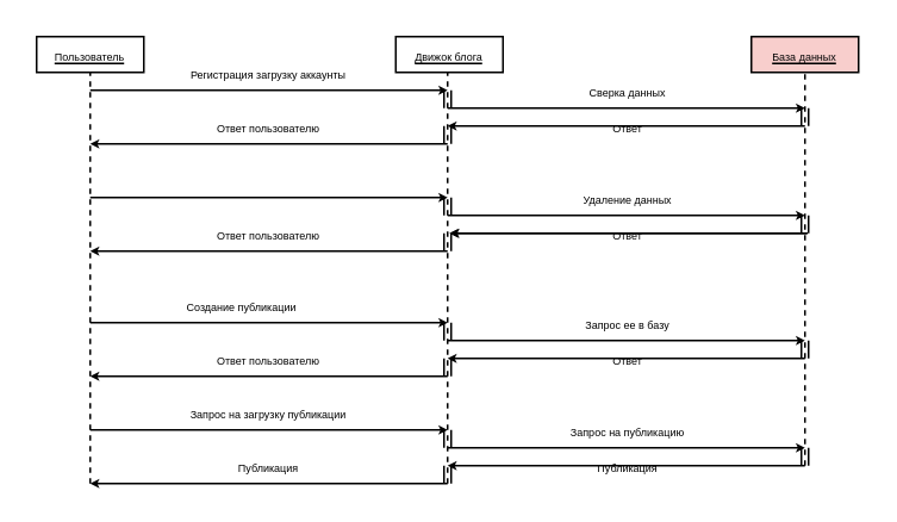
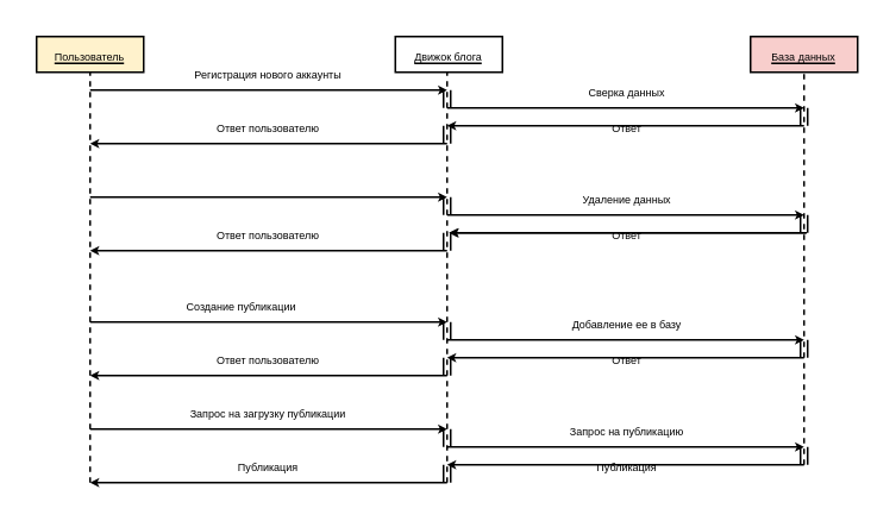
  <mxCell id="0" />
  <mxCell id="1" parent="0" />
- <mxCell id="2" value="&lt;font style=&quot;font-size: 6px&quot;&gt;Регистрация загрузку аккаунты&lt;/font&gt;" style="text;html=1;strokeColor=none;fillColor=none;align=center;verticalAlign=middle;whiteSpace=wrap;rounded=0;" vertex="1" parent="1"><mxGeometry x="100" y="30" width="100" height="20" as="geometry" /></mxCell>
- <mxCell id="3" value="&lt;font style=&quot;font-size: 6px&quot;&gt;&lt;u&gt;Пользователь&lt;/u&gt;&lt;/font&gt;" style="rounded=0;whiteSpace=wrap;html=1;" vertex="1" parent="1"><mxGeometry x="20" y="20" width="60" height="20" as="geometry" /></mxCell>
+ <mxCell id="2" value="&lt;font style=&quot;font-size: 6px&quot;&gt;Регистрация нового аккаунты&lt;/font&gt;" style="text;html=1;strokeColor=none;fillColor=none;align=center;verticalAlign=middle;whiteSpace=wrap;rounded=0;" vertex="1" parent="1"><mxGeometry x="100" y="30" width="100" height="20" as="geometry" /></mxCell>
+ <mxCell id="3" value="&lt;font style=&quot;font-size: 6px&quot;&gt;&lt;u&gt;Пользователь&lt;/u&gt;&lt;/font&gt;" style="rounded=0;whiteSpace=wrap;html=1;fillColor=#fff2cc;" vertex="1" parent="1"><mxGeometry x="20" y="20" width="60" height="20" as="geometry" /></mxCell>
  <mxCell id="4" value="&lt;font style=&quot;font-size: 6px&quot;&gt;&lt;u&gt;Движок блога&lt;br&gt;&lt;/u&gt;&lt;/font&gt;" style="rounded=0;whiteSpace=wrap;html=1;" vertex="1" parent="1"><mxGeometry x="221" y="20" width="60" height="20" as="geometry" /></mxCell>
  <mxCell id="5" value="&lt;font style=&quot;font-size: 6px&quot;&gt;&lt;u&gt;База данных&lt;br&gt;&lt;/u&gt;&lt;/font&gt;" style="rounded=0;whiteSpace=wrap;html=1;fillColor=#f8cecc;" vertex="1" parent="1"><mxGeometry x="420" y="20" width="60" height="20" as="geometry" /></mxCell>
  <mxCell id="6" value="" style="endArrow=none;dashed=1;html=1;entryX=0.5;entryY=1;entryDx=0;entryDy=0;" edge="1" parent="1" target="3"><mxGeometry width="50" height="50" relative="1" as="geometry"><mxPoint x="50" y="270" as="sourcePoint" /><mxPoint x="70" y="60" as="targetPoint" /></mxGeometry></mxCell>
  <mxCell id="7" value="" style="endArrow=none;dashed=1;html=1;entryX=0.5;entryY=1;entryDx=0;entryDy=0;" edge="1" parent="1"><mxGeometry width="50" height="50" relative="1" as="geometry"><mxPoint x="250" y="270" as="sourcePoint" /><mxPoint x="250" y="40" as="targetPoint" /></mxGeometry></mxCell>
  <mxCell id="8" value="" style="endArrow=none;dashed=1;html=1;entryX=0.5;entryY=1;entryDx=0;entryDy=0;" edge="1" parent="1"><mxGeometry width="50" height="50" relative="1" as="geometry"><mxPoint x="450" y="260" as="sourcePoint" /><mxPoint x="450" y="40" as="targetPoint" /></mxGeometry></mxCell>
  <mxCell id="9" value="" style="endArrow=classic;html=1;jumpSize=2;startSize=4;endSize=2;" edge="1" parent="1"><mxGeometry width="50" height="50" relative="1" as="geometry"><mxPoint x="50" y="50" as="sourcePoint" /><mxPoint x="250" y="50" as="targetPoint" /></mxGeometry></mxCell>
  <mxCell id="10" value="" style="shape=link;html=1;startSize=1;endSize=1;strokeWidth=1;" edge="1" parent="1"><mxGeometry width="50" height="50" relative="1" as="geometry"><mxPoint x="250" y="60" as="sourcePoint" /><mxPoint x="250" y="50" as="targetPoint" /><Array as="points" /></mxGeometry></mxCell>
  <mxCell id="11" value="" style="endArrow=classic;html=1;jumpSize=2;startSize=4;endSize=2;" edge="1" parent="1"><mxGeometry width="50" height="50" relative="1" as="geometry"><mxPoint x="250" y="60" as="sourcePoint" /><mxPoint x="450" y="60" as="targetPoint" /></mxGeometry></mxCell>
  <mxCell id="12" value="&lt;font style=&quot;font-size: 6px&quot;&gt;Ответ&lt;/font&gt;" style="text;html=1;strokeColor=none;fillColor=none;align=center;verticalAlign=middle;whiteSpace=wrap;rounded=0;" vertex="1" parent="1"><mxGeometry x="300.5" y="60" width="100" height="20" as="geometry" /></mxCell>
  <mxCell id="13" value="" style="shape=link;html=1;startSize=1;endSize=1;strokeWidth=1;" edge="1" parent="1"><mxGeometry width="50" height="50" relative="1" as="geometry"><mxPoint x="450" y="70" as="sourcePoint" /><mxPoint x="450" y="60" as="targetPoint" /><Array as="points" /></mxGeometry></mxCell>
  <mxCell id="14" value="" style="endArrow=classic;html=1;jumpSize=2;startSize=4;endSize=2;" edge="1" parent="1"><mxGeometry width="50" height="50" relative="1" as="geometry"><mxPoint x="450" y="70" as="sourcePoint" /><mxPoint x="250" y="70" as="targetPoint" /></mxGeometry></mxCell>
  <mxCell id="15" value="&lt;font style=&quot;font-size: 6px&quot;&gt;Сверка данных&lt;/font&gt;" style="text;html=1;strokeColor=none;fillColor=none;align=center;verticalAlign=middle;whiteSpace=wrap;rounded=0;" vertex="1" parent="1"><mxGeometry x="300.5" y="40" width="100" height="20" as="geometry" /></mxCell>
  <mxCell id="16" value="" style="shape=link;html=1;startSize=1;endSize=1;strokeWidth=1;" edge="1" parent="1"><mxGeometry width="50" height="50" relative="1" as="geometry"><mxPoint x="250" y="80" as="sourcePoint" /><mxPoint x="250" y="70" as="targetPoint" /><Array as="points" /></mxGeometry></mxCell>
  <mxCell id="17" value="" style="endArrow=classic;html=1;jumpSize=2;startSize=4;endSize=2;" edge="1" parent="1"><mxGeometry width="50" height="50" relative="1" as="geometry"><mxPoint x="250" y="80" as="sourcePoint" /><mxPoint x="50" y="80" as="targetPoint" /></mxGeometry></mxCell>
  <mxCell id="18" value="&lt;font style=&quot;font-size: 6px&quot;&gt;Ответ пользователю&lt;/font&gt;" style="text;html=1;strokeColor=none;fillColor=none;align=center;verticalAlign=middle;whiteSpace=wrap;rounded=0;" vertex="1" parent="1"><mxGeometry x="100" y="60" width="100" height="20" as="geometry" /></mxCell>
  <mxCell id="19" value="" style="endArrow=classic;html=1;jumpSize=2;startSize=4;endSize=2;" edge="1" parent="1"><mxGeometry width="50" height="50" relative="1" as="geometry"><mxPoint x="50" y="110" as="sourcePoint" /><mxPoint x="250" y="110" as="targetPoint" /></mxGeometry></mxCell>
  <mxCell id="20" value="" style="shape=link;html=1;startSize=1;endSize=1;strokeWidth=1;" edge="1" parent="1"><mxGeometry width="50" height="50" relative="1" as="geometry"><mxPoint x="250" y="120" as="sourcePoint" /><mxPoint x="250" y="110" as="targetPoint" /><Array as="points" /></mxGeometry></mxCell>
  <mxCell id="21" value="" style="endArrow=classic;html=1;jumpSize=2;startSize=4;endSize=2;" edge="1" parent="1"><mxGeometry width="50" height="50" relative="1" as="geometry"><mxPoint x="250" y="120" as="sourcePoint" /><mxPoint x="450" y="120" as="targetPoint" /></mxGeometry></mxCell>
  <mxCell id="22" value="&lt;font style=&quot;font-size: 6px&quot;&gt;Ответ&lt;/font&gt;" style="text;html=1;strokeColor=none;fillColor=none;align=center;verticalAlign=middle;whiteSpace=wrap;rounded=0;" vertex="1" parent="1"><mxGeometry x="300.5" y="120" width="100" height="20" as="geometry" /></mxCell>
  <mxCell id="23" value="" style="shape=link;html=1;startSize=1;endSize=1;strokeWidth=1;" edge="1" parent="1"><mxGeometry width="50" height="50" relative="1" as="geometry"><mxPoint x="450" y="130" as="sourcePoint" /><mxPoint x="450" y="120" as="targetPoint" /><Array as="points" /></mxGeometry></mxCell>
  <mxCell id="24" value="" style="endArrow=classic;html=1;jumpSize=2;startSize=4;endSize=2;" edge="1" parent="1"><mxGeometry width="50" height="50" relative="1" as="geometry"><mxPoint x="451.5" y="130" as="sourcePoint" /><mxPoint x="251.5" y="130" as="targetPoint" /></mxGeometry></mxCell>
  <mxCell id="25" value="&lt;span style=&quot;font-size: 6px&quot;&gt;Удаление данных&lt;/span&gt;" style="text;html=1;strokeColor=none;fillColor=none;align=center;verticalAlign=middle;whiteSpace=wrap;rounded=0;" vertex="1" parent="1"><mxGeometry x="300.5" y="100" width="100" height="20" as="geometry" /></mxCell>
  <mxCell id="26" value="" style="shape=link;html=1;startSize=1;endSize=1;strokeWidth=1;" edge="1" parent="1"><mxGeometry width="50" height="50" relative="1" as="geometry"><mxPoint x="250" y="140" as="sourcePoint" /><mxPoint x="250" y="130" as="targetPoint" /><Array as="points" /></mxGeometry></mxCell>
  <mxCell id="27" value="" style="endArrow=classic;html=1;jumpSize=2;startSize=4;endSize=2;" edge="1" parent="1"><mxGeometry width="50" height="50" relative="1" as="geometry"><mxPoint x="250" y="140" as="sourcePoint" /><mxPoint x="50" y="140" as="targetPoint" /></mxGeometry></mxCell>
  <mxCell id="28" value="&lt;font style=&quot;font-size: 6px&quot;&gt;Ответ пользователю&lt;/font&gt;" style="text;html=1;strokeColor=none;fillColor=none;align=center;verticalAlign=middle;whiteSpace=wrap;rounded=0;" vertex="1" parent="1"><mxGeometry x="100" y="120" width="100" height="20" as="geometry" /></mxCell>
  <mxCell id="29" value="&lt;font style=&quot;font-size: 6px&quot;&gt;Создание публикации&lt;/font&gt;" style="text;html=1;strokeColor=none;fillColor=none;align=center;verticalAlign=middle;whiteSpace=wrap;rounded=0;" vertex="1" parent="1"><mxGeometry x="85" y="160" width="100" height="20" as="geometry" /></mxCell>
  <mxCell id="30" value="" style="endArrow=classic;html=1;jumpSize=2;startSize=4;endSize=2;" edge="1" parent="1"><mxGeometry width="50" height="50" relative="1" as="geometry"><mxPoint x="50" y="180" as="sourcePoint" /><mxPoint x="250" y="180" as="targetPoint" /></mxGeometry></mxCell>
  <mxCell id="31" value="" style="shape=link;html=1;startSize=1;endSize=1;strokeWidth=1;" edge="1" parent="1"><mxGeometry width="50" height="50" relative="1" as="geometry"><mxPoint x="250" y="190" as="sourcePoint" /><mxPoint x="250" y="180" as="targetPoint" /><Array as="points" /></mxGeometry></mxCell>
  <mxCell id="32" value="" style="endArrow=classic;html=1;jumpSize=2;startSize=4;endSize=2;" edge="1" parent="1"><mxGeometry width="50" height="50" relative="1" as="geometry"><mxPoint x="250" y="190" as="sourcePoint" /><mxPoint x="450" y="190" as="targetPoint" /></mxGeometry></mxCell>
  <mxCell id="33" value="&lt;font style=&quot;font-size: 6px&quot;&gt;Ответ&lt;/font&gt;" style="text;html=1;strokeColor=none;fillColor=none;align=center;verticalAlign=middle;whiteSpace=wrap;rounded=0;" vertex="1" parent="1"><mxGeometry x="300.5" y="190" width="100" height="20" as="geometry" /></mxCell>
  <mxCell id="34" value="" style="shape=link;html=1;startSize=1;endSize=1;strokeWidth=1;" edge="1" parent="1"><mxGeometry width="50" height="50" relative="1" as="geometry"><mxPoint x="450" y="200" as="sourcePoint" /><mxPoint x="450" y="190" as="targetPoint" /><Array as="points" /></mxGeometry></mxCell>
  <mxCell id="35" value="" style="endArrow=classic;html=1;jumpSize=2;startSize=4;endSize=2;" edge="1" parent="1"><mxGeometry width="50" height="50" relative="1" as="geometry"><mxPoint x="450" y="200" as="sourcePoint" /><mxPoint x="250" y="200" as="targetPoint" /></mxGeometry></mxCell>
- <mxCell id="36" value="&lt;font style=&quot;font-size: 6px&quot;&gt;Запрос ее в базу&lt;/font&gt;" style="text;html=1;strokeColor=none;fillColor=none;align=center;verticalAlign=middle;whiteSpace=wrap;rounded=0;" vertex="1" parent="1"><mxGeometry x="300.5" y="170" width="100" height="20" as="geometry" /></mxCell>
+ <mxCell id="36" value="&lt;font style=&quot;font-size: 6px&quot;&gt;Добавление ее в базу&lt;/font&gt;" style="text;html=1;strokeColor=none;fillColor=none;align=center;verticalAlign=middle;whiteSpace=wrap;rounded=0;" vertex="1" parent="1"><mxGeometry x="300.5" y="170" width="100" height="20" as="geometry" /></mxCell>
  <mxCell id="37" value="" style="shape=link;html=1;startSize=1;endSize=1;strokeWidth=1;" edge="1" parent="1"><mxGeometry width="50" height="50" relative="1" as="geometry"><mxPoint x="250" y="210" as="sourcePoint" /><mxPoint x="250" y="200" as="targetPoint" /><Array as="points" /></mxGeometry></mxCell>
  <mxCell id="38" value="" style="endArrow=classic;html=1;jumpSize=2;startSize=4;endSize=2;" edge="1" parent="1"><mxGeometry width="50" height="50" relative="1" as="geometry"><mxPoint x="250" y="210" as="sourcePoint" /><mxPoint x="50" y="210" as="targetPoint" /></mxGeometry></mxCell>
  <mxCell id="39" value="&lt;font style=&quot;font-size: 6px&quot;&gt;Ответ пользователю&lt;/font&gt;" style="text;html=1;strokeColor=none;fillColor=none;align=center;verticalAlign=middle;whiteSpace=wrap;rounded=0;" vertex="1" parent="1"><mxGeometry x="100" y="190" width="100" height="20" as="geometry" /></mxCell>
  <mxCell id="40" value="" style="endArrow=classic;html=1;jumpSize=2;startSize=4;endSize=2;" edge="1" parent="1"><mxGeometry width="50" height="50" relative="1" as="geometry"><mxPoint x="451" y="130" as="sourcePoint" /><mxPoint x="251" y="130" as="targetPoint" /></mxGeometry></mxCell>
  <mxCell id="41" value="&lt;font style=&quot;font-size: 6px&quot;&gt;Запрос на загрузку публикации&lt;/font&gt;" style="text;html=1;strokeColor=none;fillColor=none;align=center;verticalAlign=middle;whiteSpace=wrap;rounded=0;" vertex="1" parent="1"><mxGeometry x="100" y="220" width="100" height="20" as="geometry" /></mxCell>
  <mxCell id="42" value="" style="endArrow=classic;html=1;jumpSize=2;startSize=4;endSize=2;" edge="1" parent="1"><mxGeometry width="50" height="50" relative="1" as="geometry"><mxPoint x="50" y="240" as="sourcePoint" /><mxPoint x="250" y="240" as="targetPoint" /></mxGeometry></mxCell>
  <mxCell id="43" value="" style="shape=link;html=1;startSize=1;endSize=1;strokeWidth=1;" edge="1" parent="1"><mxGeometry width="50" height="50" relative="1" as="geometry"><mxPoint x="250" y="250" as="sourcePoint" /><mxPoint x="250" y="240" as="targetPoint" /><Array as="points" /></mxGeometry></mxCell>
  <mxCell id="44" value="" style="endArrow=classic;html=1;jumpSize=2;startSize=4;endSize=2;" edge="1" parent="1"><mxGeometry width="50" height="50" relative="1" as="geometry"><mxPoint x="250" y="250" as="sourcePoint" /><mxPoint x="450" y="250" as="targetPoint" /></mxGeometry></mxCell>
  <mxCell id="45" value="&lt;font style=&quot;font-size: 6px&quot;&gt;Публикация&lt;/font&gt;" style="text;html=1;strokeColor=none;fillColor=none;align=center;verticalAlign=middle;whiteSpace=wrap;rounded=0;" vertex="1" parent="1"><mxGeometry x="300.5" y="250" width="100" height="20" as="geometry" /></mxCell>
  <mxCell id="46" value="" style="shape=link;html=1;startSize=1;endSize=1;strokeWidth=1;" edge="1" parent="1"><mxGeometry width="50" height="50" relative="1" as="geometry"><mxPoint x="450" y="260" as="sourcePoint" /><mxPoint x="450" y="250" as="targetPoint" /><Array as="points" /></mxGeometry></mxCell>
  <mxCell id="47" value="" style="endArrow=classic;html=1;jumpSize=2;startSize=4;endSize=2;" edge="1" parent="1"><mxGeometry width="50" height="50" relative="1" as="geometry"><mxPoint x="450" y="260" as="sourcePoint" /><mxPoint x="250" y="260" as="targetPoint" /></mxGeometry></mxCell>
  <mxCell id="48" value="&lt;font style=&quot;font-size: 6px&quot;&gt;Запрос на публикацию&lt;/font&gt;" style="text;html=1;strokeColor=none;fillColor=none;align=center;verticalAlign=middle;whiteSpace=wrap;rounded=0;" vertex="1" parent="1"><mxGeometry x="300.5" y="230" width="100" height="20" as="geometry" /></mxCell>
  <mxCell id="49" value="" style="shape=link;html=1;startSize=1;endSize=1;strokeWidth=1;" edge="1" parent="1"><mxGeometry width="50" height="50" relative="1" as="geometry"><mxPoint x="250" y="270" as="sourcePoint" /><mxPoint x="250" y="260" as="targetPoint" /><Array as="points" /></mxGeometry></mxCell>
  <mxCell id="50" value="" style="endArrow=classic;html=1;jumpSize=2;startSize=4;endSize=2;" edge="1" parent="1"><mxGeometry width="50" height="50" relative="1" as="geometry"><mxPoint x="250" y="270" as="sourcePoint" /><mxPoint x="50" y="270" as="targetPoint" /></mxGeometry></mxCell>
  <mxCell id="51" value="&lt;font style=&quot;font-size: 6px&quot;&gt;Публикация&lt;/font&gt;" style="text;html=1;strokeColor=none;fillColor=none;align=center;verticalAlign=middle;whiteSpace=wrap;rounded=0;" vertex="1" parent="1"><mxGeometry x="100" y="250" width="100" height="20" as="geometry" /></mxCell>
